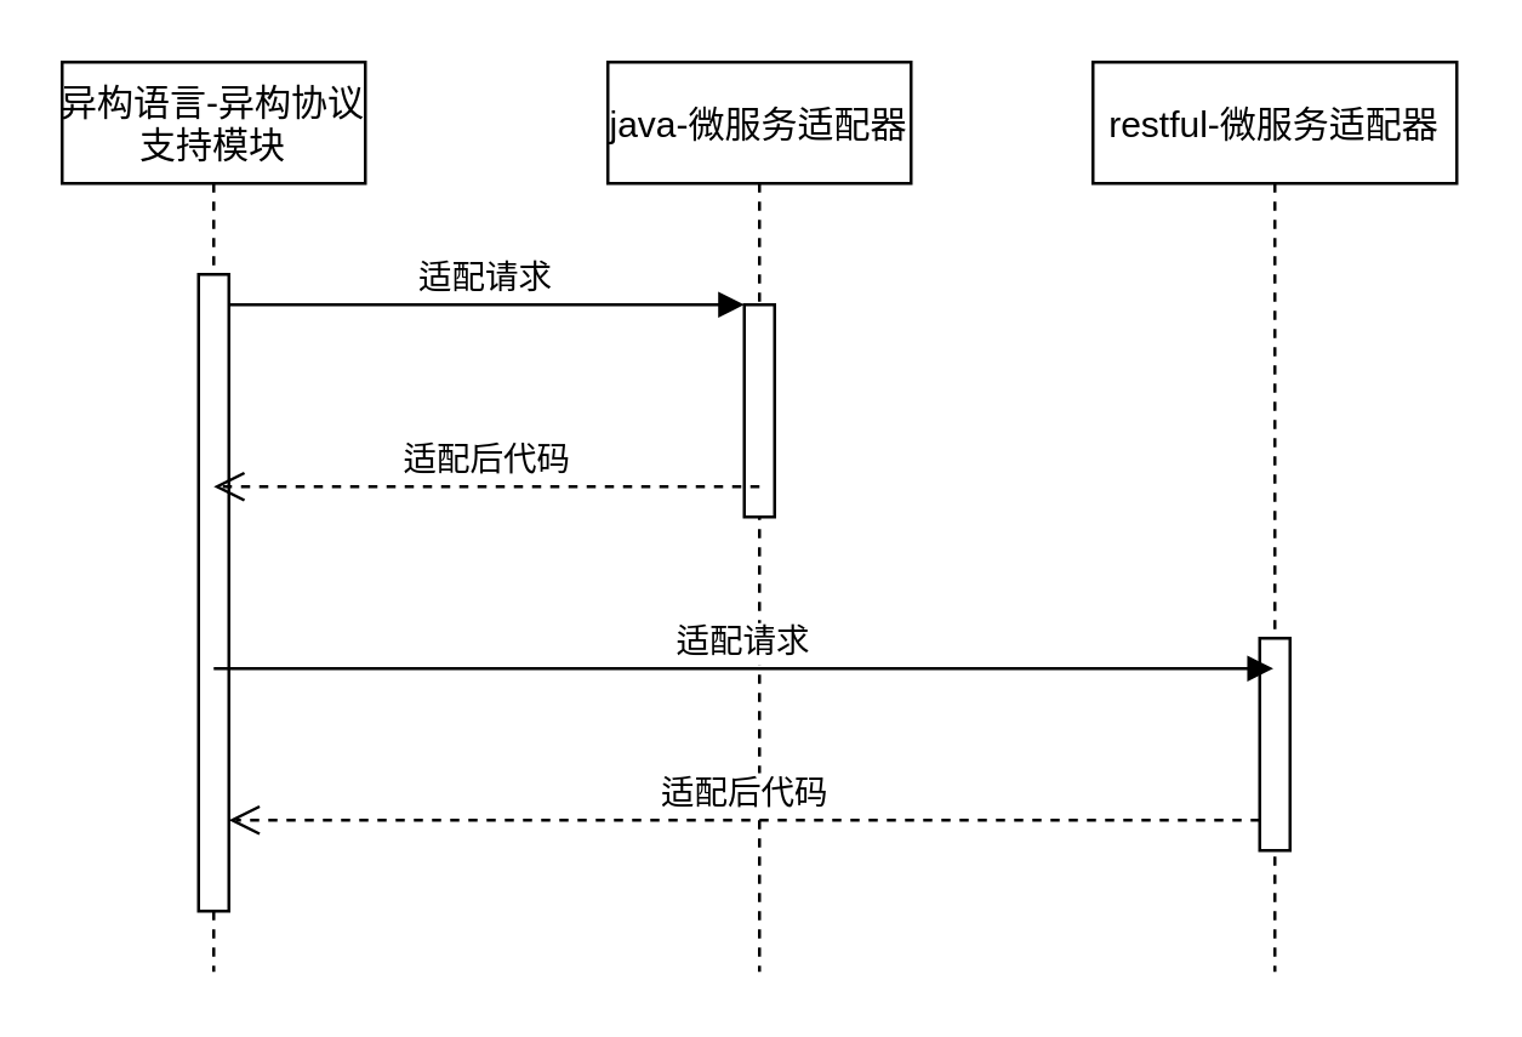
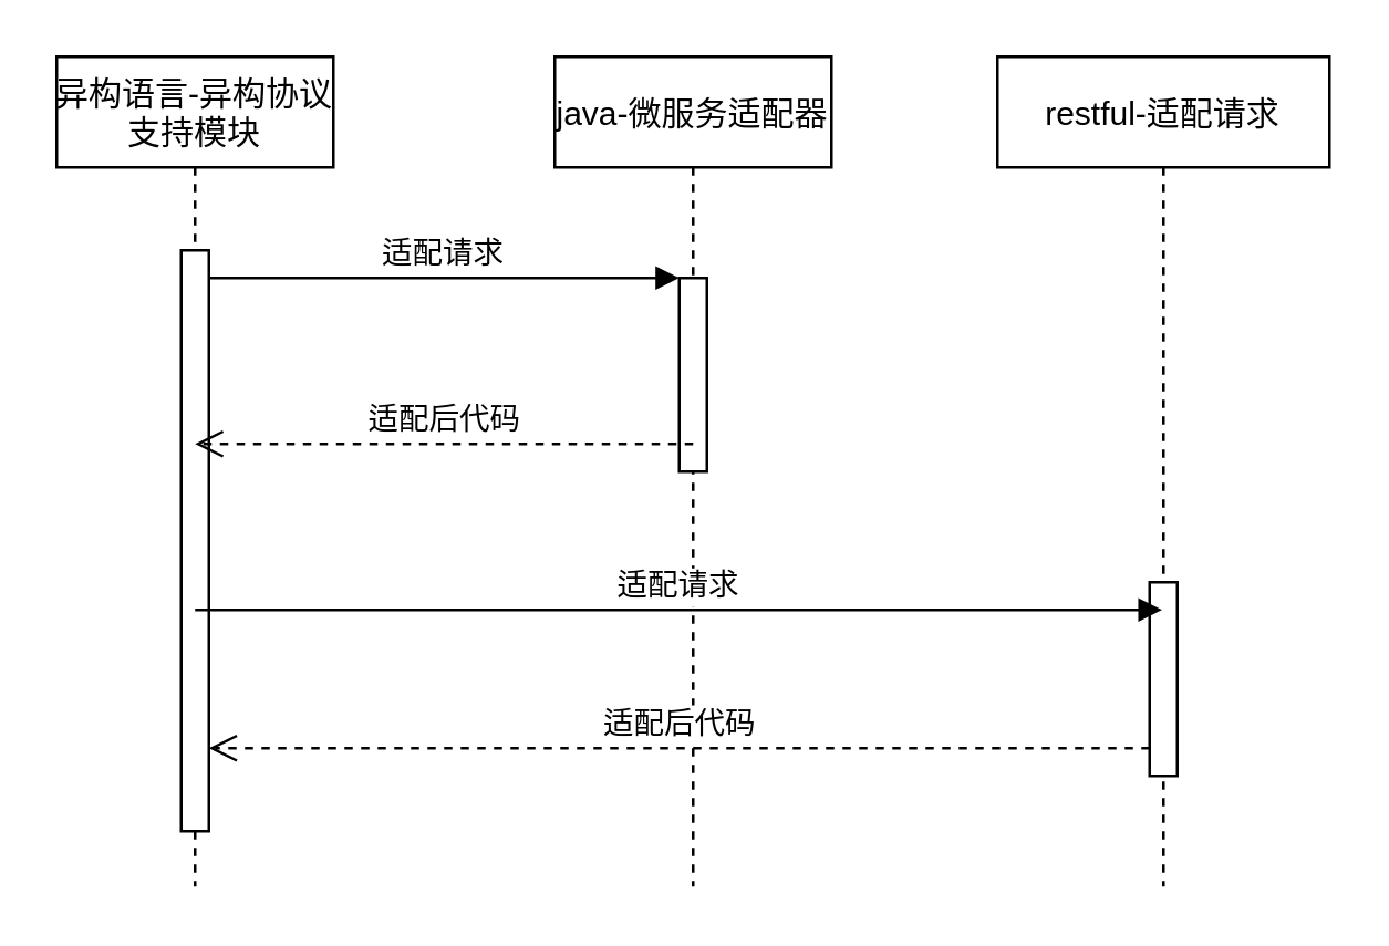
  <mxCell id="0" />
  <mxCell id="1" parent="0" />
  <mxCell id="2" value="异构语言-异构协议&#10;支持模块" style="shape=umlLifeline;perimeter=lifelinePerimeter;container=1;collapsible=0;recursiveResize=0;rounded=0;shadow=0;strokeWidth=1;" vertex="1" parent="1"><mxGeometry x="20" y="20" width="100" height="300" as="geometry" /></mxCell>
  <mxCell id="3" value="" style="points=[];perimeter=orthogonalPerimeter;rounded=0;shadow=0;strokeWidth=1;" vertex="1" parent="2"><mxGeometry x="45" y="70" width="10" height="210" as="geometry" /></mxCell>
  <mxCell id="4" value="java-微服务适配器" style="shape=umlLifeline;perimeter=lifelinePerimeter;container=1;collapsible=0;recursiveResize=0;rounded=0;shadow=0;strokeWidth=1;" vertex="1" parent="1"><mxGeometry x="200" y="20" width="100" height="300" as="geometry" /></mxCell>
  <mxCell id="5" value="" style="points=[];perimeter=orthogonalPerimeter;rounded=0;shadow=0;strokeWidth=1;" vertex="1" parent="4"><mxGeometry x="45" y="80" width="10" height="70" as="geometry" /></mxCell>
  <mxCell id="6" value="适配请求" style="verticalAlign=bottom;endArrow=block;entryX=0;entryY=0;shadow=0;strokeWidth=1;" edge="1" parent="1" source="3" target="5"><mxGeometry relative="1" as="geometry"><mxPoint x="175" y="100" as="sourcePoint" /></mxGeometry></mxCell>
- <mxCell id="7" value="restful-微服务适配器" style="shape=umlLifeline;perimeter=lifelinePerimeter;container=1;collapsible=0;recursiveResize=0;rounded=0;shadow=0;strokeWidth=1;" vertex="1" parent="1"><mxGeometry x="360" y="20" width="120" height="300" as="geometry" /></mxCell>
+ <mxCell id="7" value="restful-适配请求" style="shape=umlLifeline;perimeter=lifelinePerimeter;container=1;collapsible=0;recursiveResize=0;rounded=0;shadow=0;strokeWidth=1;" vertex="1" parent="1"><mxGeometry x="360" y="20" width="120" height="300" as="geometry" /></mxCell>
  <mxCell id="8" value="" style="points=[];perimeter=orthogonalPerimeter;rounded=0;shadow=0;strokeWidth=1;" vertex="1" parent="7"><mxGeometry x="55" y="190" width="10" height="70" as="geometry" /></mxCell>
  <mxCell id="9" value="适配后代码" style="html=1;verticalAlign=bottom;endArrow=open;dashed=1;endSize=8;rounded=0;" edge="1" parent="1"><mxGeometry relative="1" as="geometry"><mxPoint x="250" y="160" as="sourcePoint" /><mxPoint x="70" y="160" as="targetPoint" /><Array as="points"><mxPoint x="70" y="160" /></Array></mxGeometry></mxCell>
  <mxCell id="10" value="适配请求" style="verticalAlign=bottom;endArrow=block;shadow=0;strokeWidth=1;" edge="1" parent="1" target="7"><mxGeometry relative="1" as="geometry"><mxPoint x="70" y="220" as="sourcePoint" /><mxPoint x="230" y="220" as="targetPoint" /></mxGeometry></mxCell>
  <mxCell id="11" value="适配后代码" style="html=1;verticalAlign=bottom;endArrow=open;dashed=1;endSize=8;rounded=0;" edge="1" parent="1" source="8" target="3"><mxGeometry relative="1" as="geometry"><mxPoint x="290" y="270" as="sourcePoint" /><mxPoint x="114.8" y="277.28" as="targetPoint" /><Array as="points"><mxPoint x="110" y="270" /></Array></mxGeometry></mxCell>
